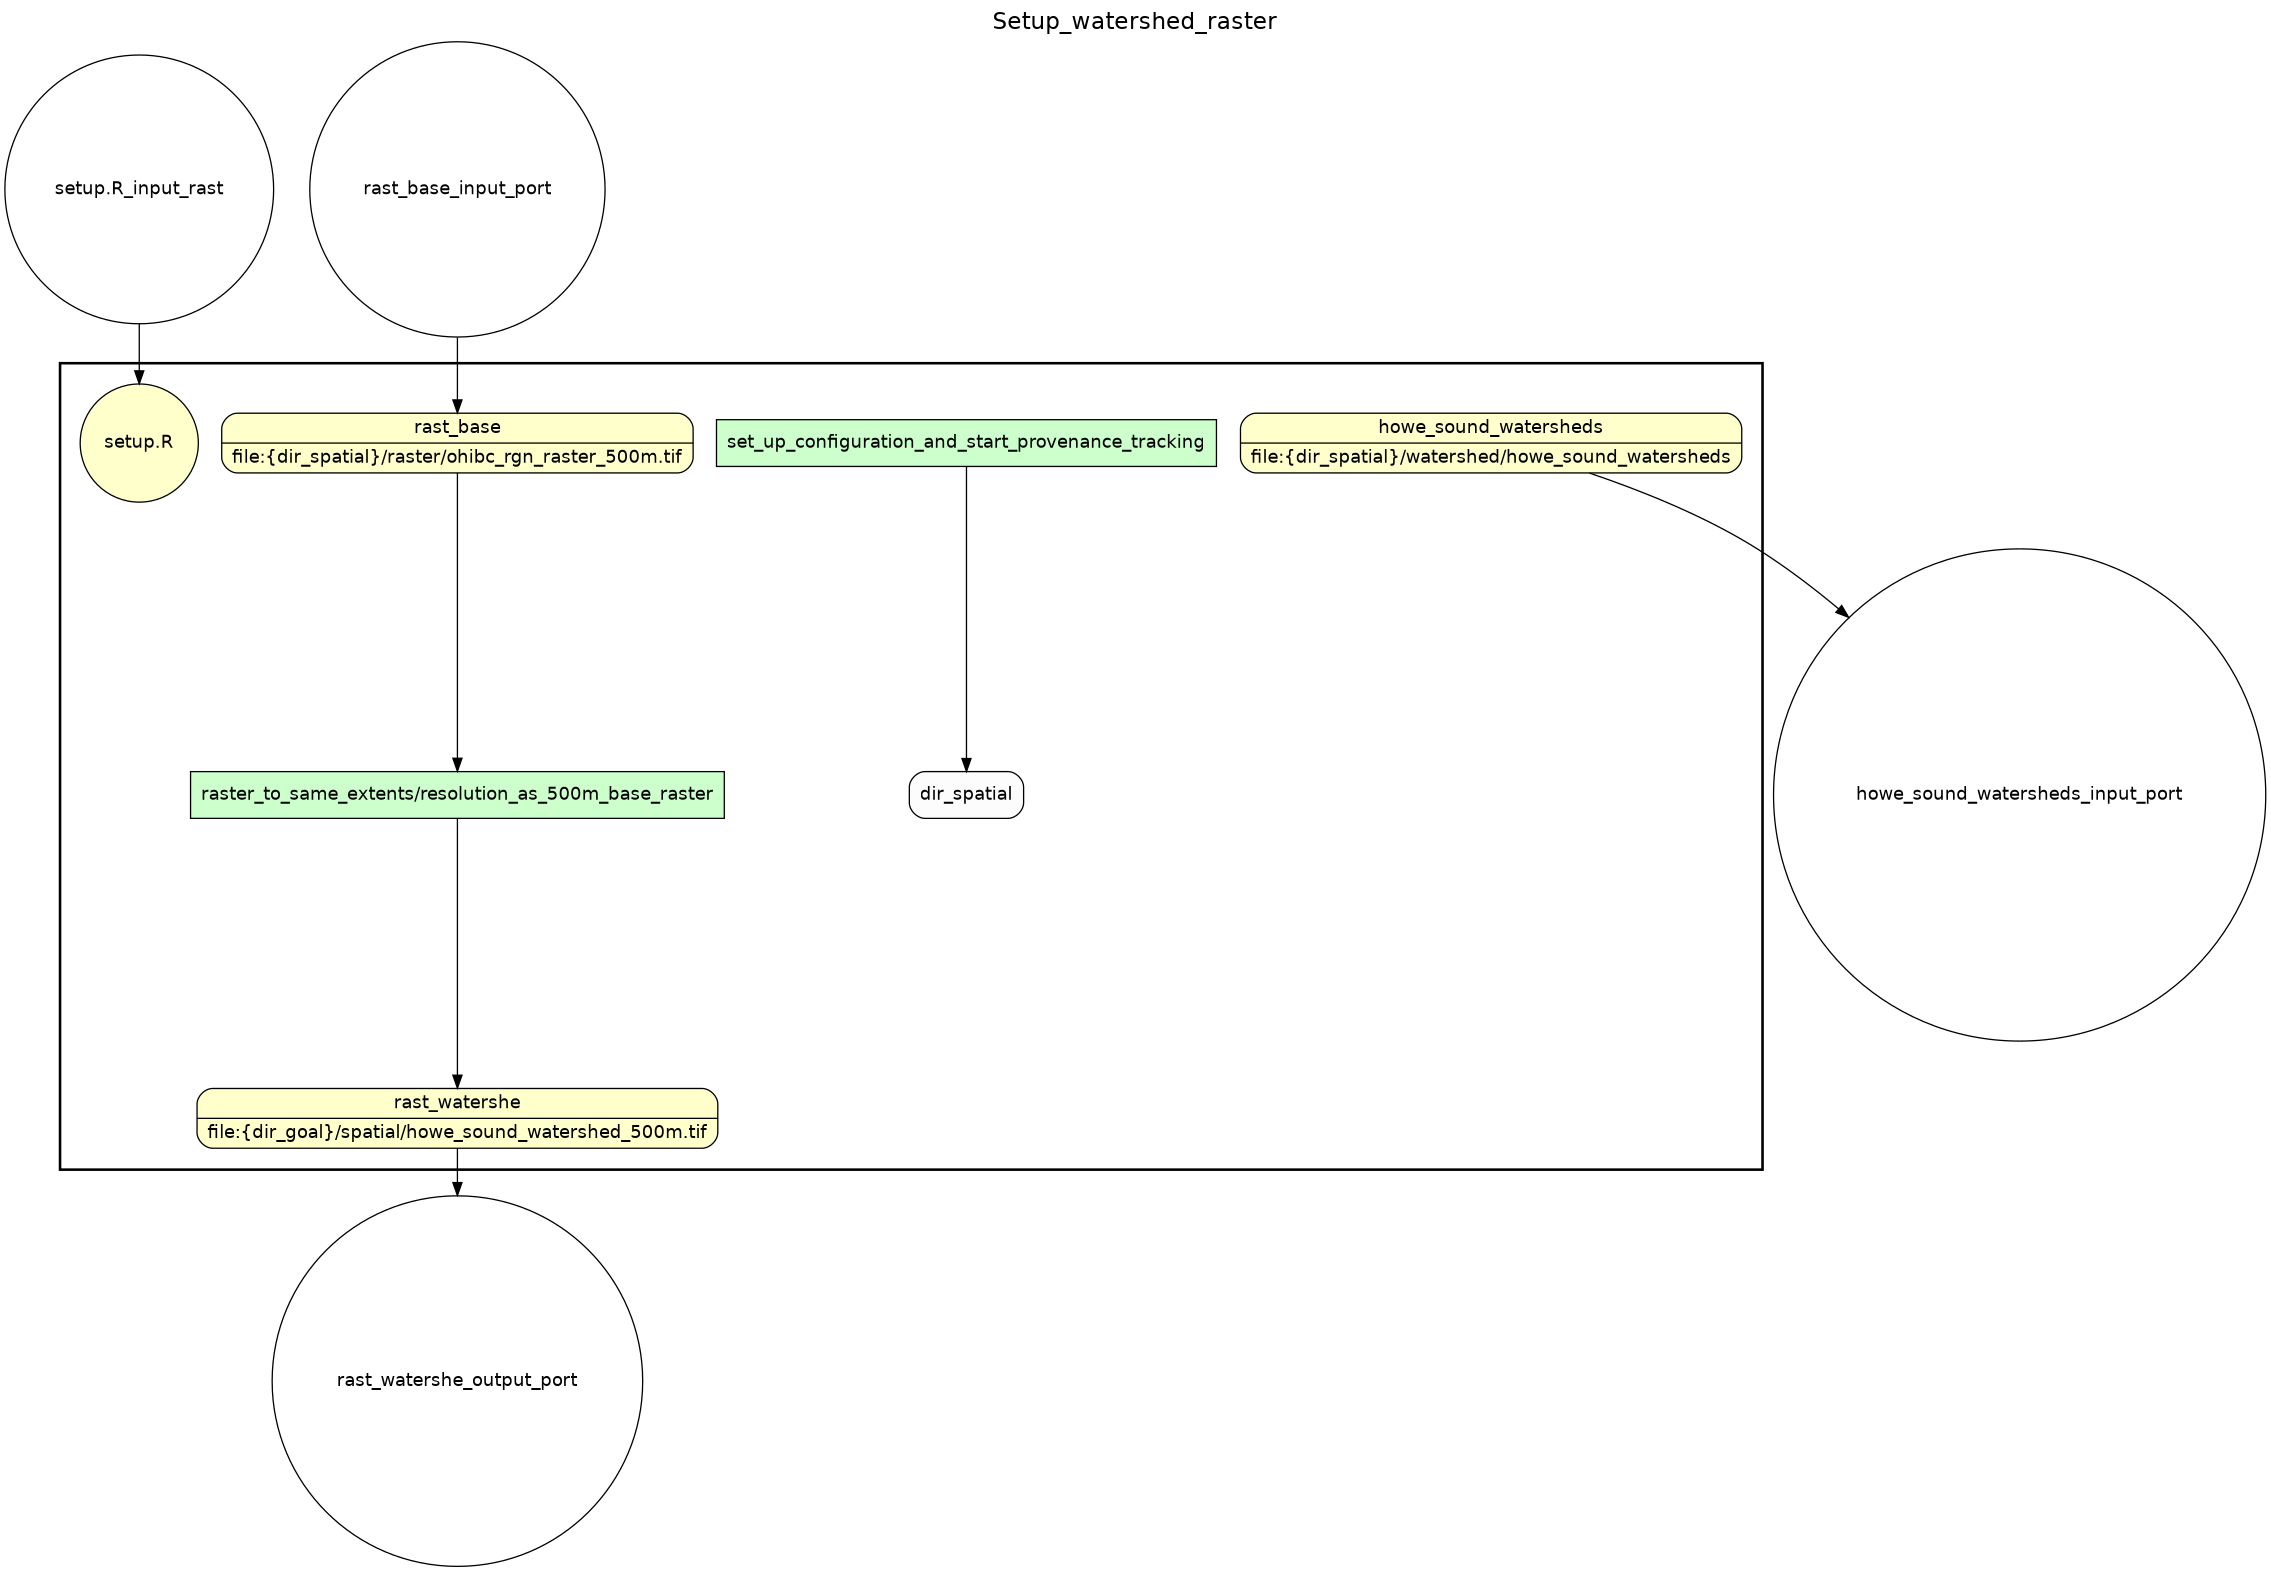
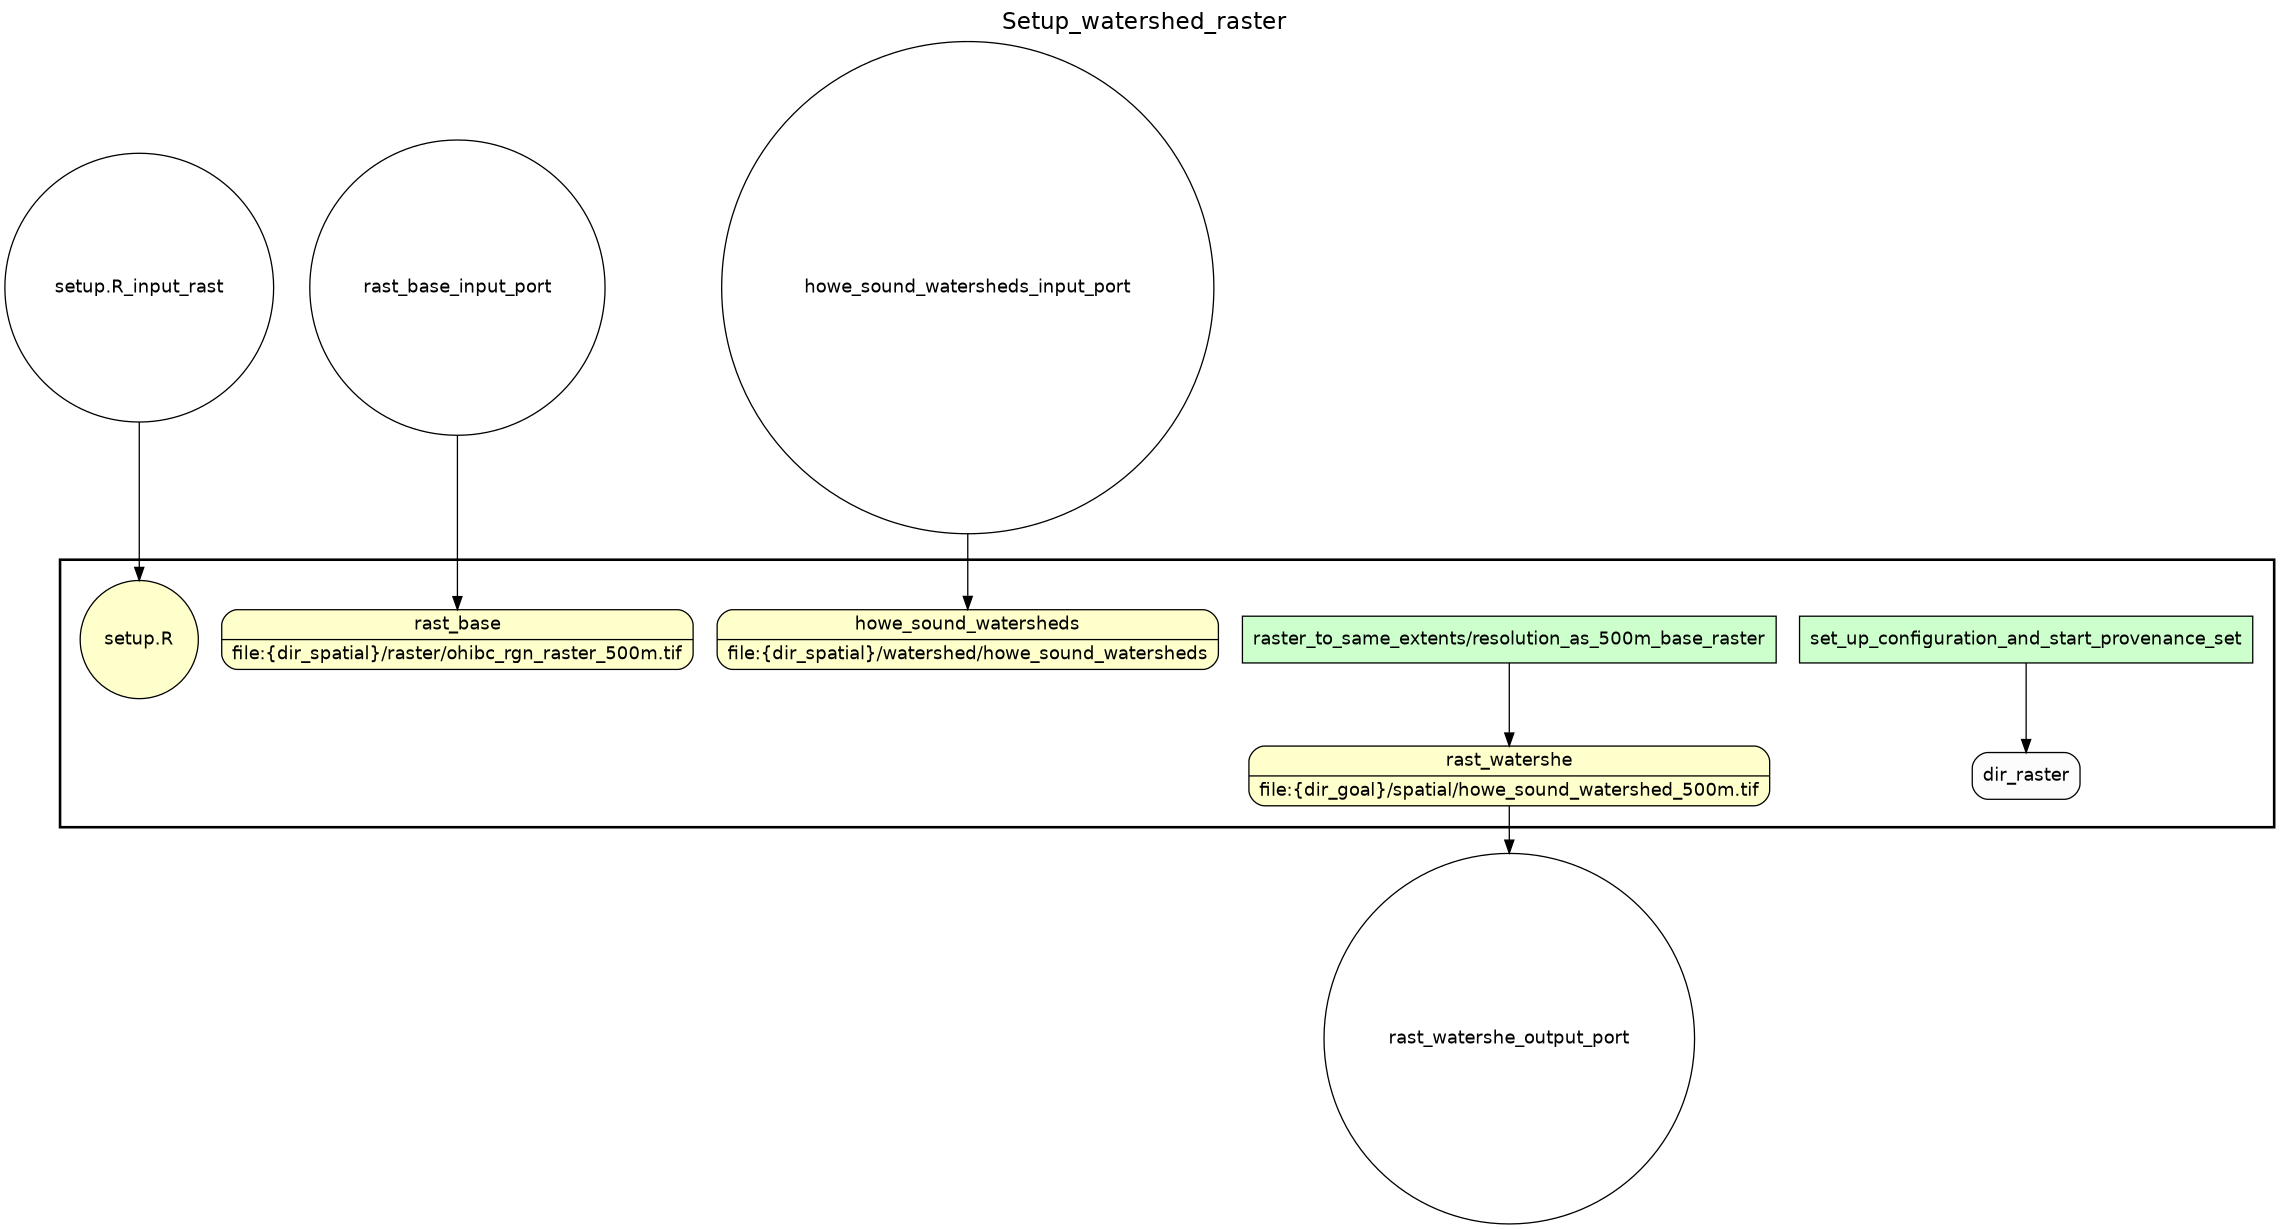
  digraph {
    fontname=Helvetica
    fontsize=18
    label=Setup_watershed_raster
    labelloc=t
    rankdir=TB
    node [fillcolor="#FFFFCC" fontname=Helvetica peripheries=1 shape=circle style="rounded,filled"]
-   set_up_configuration_and_start_provenance_tracking [fillcolor="#CCFFCC" shape=box style=filled]
-   dir_spatial [fillcolor="#FCFCFC" shape=box]
+   set_up_configuration_and_start_provenance_tracking [fillcolor="#CCFFCC" shape=box style=filled label=set_up_configuration_and_start_provenance_set]
+   dir_spatial [fillcolor="#FCFCFC" shape=box label=dir_raster]
    "raster_to_same_extents/resolution_as_500m_base_raster" [fillcolor="#CCFFCC" shape=box style=filled]
    n4 [label="{<f0> rast_watershe |<f1> file\:\{dir_goal\}/spatial/howe_sound_watershed_500m.tif}" rankdir=LR shape=record]
    "setup.R"
    n6 [label="{<f0> rast_base |<f1> file\:\{dir_spatial\}/raster/ohibc_rgn_raster_500m.tif}" rankdir=LR shape=record]
    n7 [label="{<f0> howe_sound_watersheds |<f1> file\:\{dir_spatial\}/watershed/howe_sound_watersheds}" rankdir=LR shape=record]
    rast_watershe_output_port [fillcolor="#FFFFFF" width=0.2]
    n9 [fillcolor="#FFFFFF" label="setup.R_input_rast" width=0.2]
    rast_base_input_port [fillcolor="#FFFFFF" width=0.2]
    howe_sound_watersheds_input_port [fillcolor="#FFFFFF" width=0.2]
    subgraph cluster_1 {
      color=black
      label=""
      penwidth=2
      subgraph cluster_2 {
        color=black
        label=""
        penwidth=0
        set_up_configuration_and_start_provenance_tracking
        dir_spatial
        "raster_to_same_extents/resolution_as_500m_base_raster"
        n4
        "setup.R"
        n6
        n7
      }
    }
    set_up_configuration_and_start_provenance_tracking -> dir_spatial
    "raster_to_same_extents/resolution_as_500m_base_raster" -> n4
    n4 -> rast_watershe_output_port
-   n6 -> "raster_to_same_extents/resolution_as_500m_base_raster"
    n9 -> "setup.R"
    rast_base_input_port -> n6
-   n7 -> howe_sound_watersheds_input_port
+   howe_sound_watersheds_input_port -> n7
  }
